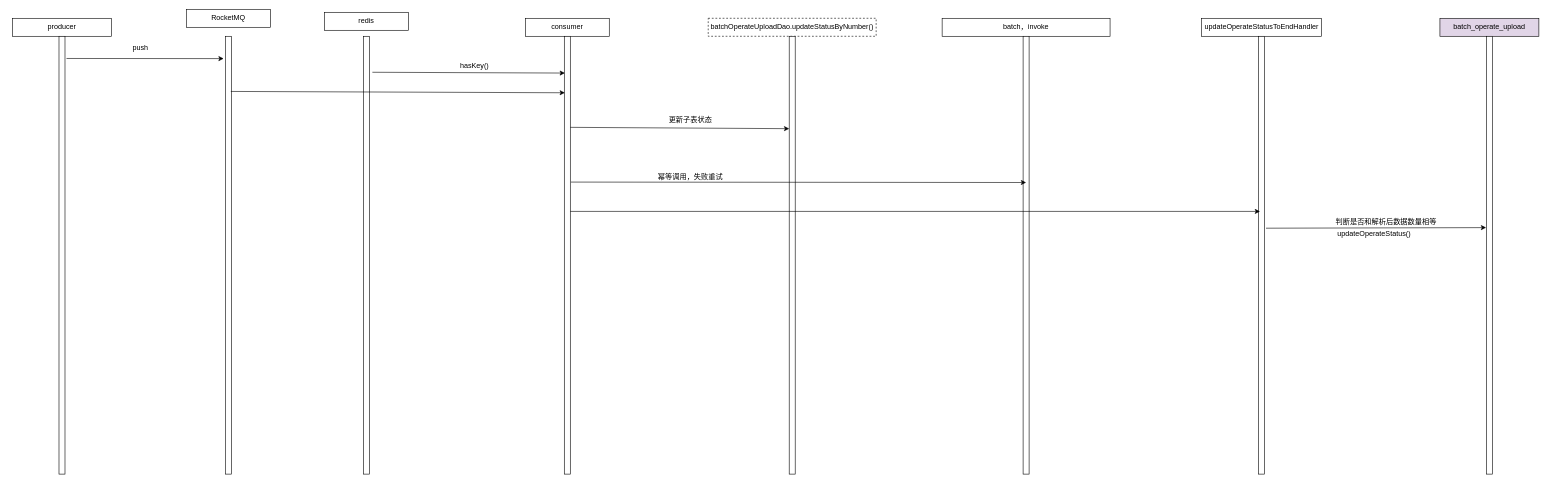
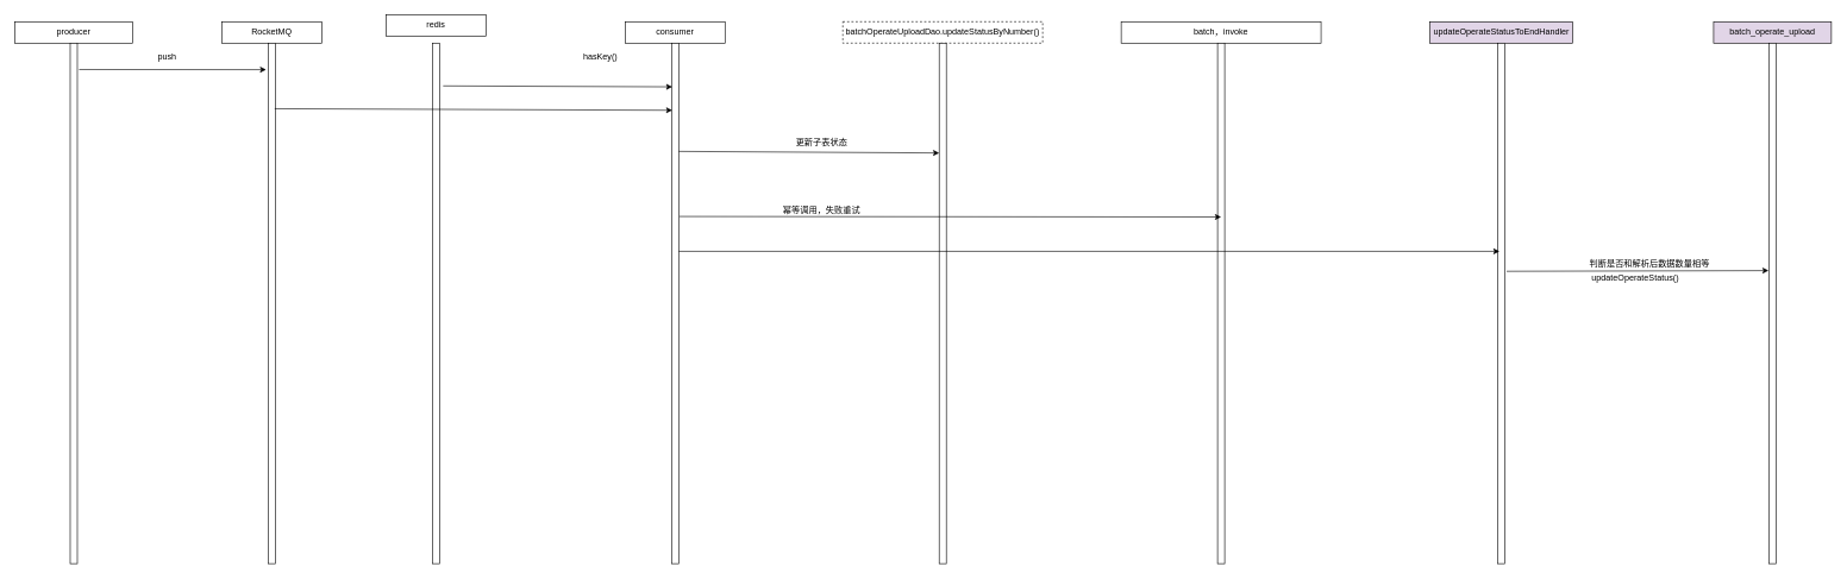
  <mxCell id="0" />
  <mxCell id="1" parent="0" />
- <mxCell id="2" value="RocketMQ" style="rounded=0;whiteSpace=wrap;html=1;" vertex="1" parent="1"><mxGeometry x="310" y="15" width="140" height="30" as="geometry" /></mxCell>
+ <mxCell id="2" value="RocketMQ" style="rounded=0;whiteSpace=wrap;html=1;" vertex="1" parent="1"><mxGeometry x="310" y="30" width="140" height="30" as="geometry" /></mxCell>
  <mxCell id="3" value="" style="rounded=0;whiteSpace=wrap;html=1;" vertex="1" parent="1"><mxGeometry x="375" y="60" width="10" height="730" as="geometry" /></mxCell>
  <mxCell id="4" value="redis" style="rounded=0;whiteSpace=wrap;html=1;" vertex="1" parent="1"><mxGeometry x="540" y="20" width="140" height="30" as="geometry" /></mxCell>
  <mxCell id="5" value="" style="rounded=0;whiteSpace=wrap;html=1;" vertex="1" parent="1"><mxGeometry x="605" y="60" width="10" height="730" as="geometry" /></mxCell>
  <mxCell id="6" value="consumer" style="rounded=0;whiteSpace=wrap;html=1;" vertex="1" parent="1"><mxGeometry x="875" y="30" width="140" height="30" as="geometry" /></mxCell>
  <mxCell id="7" value="" style="rounded=0;whiteSpace=wrap;html=1;" vertex="1" parent="1"><mxGeometry x="940" y="60" width="10" height="730" as="geometry" /></mxCell>
  <mxCell id="8" value="" style="endArrow=classic;html=1;entryX=-0.3;entryY=0.051;entryDx=0;entryDy=0;entryPerimeter=0;" edge="1" parent="1" target="3"><mxGeometry width="50" height="50" relative="1" as="geometry"><mxPoint x="110" y="97" as="sourcePoint" /><mxPoint x="349" y="97.23" as="targetPoint" /></mxGeometry></mxCell>
  <mxCell id="9" value="push" style="text;html=1;align=center;verticalAlign=middle;resizable=0;points=[];autosize=1;" vertex="1" parent="1"><mxGeometry x="213" y="70" width="40" height="20" as="geometry" /></mxCell>
  <mxCell id="10" value="" style="endArrow=classic;html=1;exitX=0.8;exitY=0.052;exitDx=0;exitDy=0;exitPerimeter=0;entryX=0.1;entryY=0.129;entryDx=0;entryDy=0;entryPerimeter=0;" edge="1" parent="1" target="7"><mxGeometry width="50" height="50" relative="1" as="geometry"><mxPoint x="384" y="151.96" as="sourcePoint" /><mxPoint x="607" y="151.23" as="targetPoint" /></mxGeometry></mxCell>
  <mxCell id="11" value="producer" style="rounded=0;whiteSpace=wrap;html=1;" vertex="1" parent="1"><mxGeometry x="20" y="30" width="165" height="30" as="geometry" /></mxCell>
  <mxCell id="12" value="" style="rounded=0;whiteSpace=wrap;html=1;" vertex="1" parent="1"><mxGeometry x="97.5" y="60" width="10" height="730" as="geometry" /></mxCell>
  <mxCell id="13" value="batchOperateUploadDao.updateStatusByNumber()" style="rounded=0;whiteSpace=wrap;html=1;dashed=1;" vertex="1" parent="1"><mxGeometry x="1180" y="30" width="280" height="30" as="geometry" /></mxCell>
  <mxCell id="14" value="" style="rounded=0;whiteSpace=wrap;html=1;" vertex="1" parent="1"><mxGeometry x="1315" y="60" width="10" height="730" as="geometry" /></mxCell>
  <mxCell id="15" value="" style="endArrow=classic;html=1;entryX=0.1;entryY=0.084;entryDx=0;entryDy=0;entryPerimeter=0;" edge="1" parent="1" target="7"><mxGeometry width="50" height="50" relative="1" as="geometry"><mxPoint x="620" y="120" as="sourcePoint" /><mxPoint x="930" y="120" as="targetPoint" /></mxGeometry></mxCell>
- <mxCell id="16" value="hasKey()" style="text;html=1;align=center;verticalAlign=middle;resizable=0;points=[];autosize=1;" vertex="1" parent="1"><mxGeometry x="760" y="100" width="60" height="20" as="geometry" /></mxCell>
+ <mxCell id="16" value="hasKey()" style="text;html=1;align=center;verticalAlign=middle;resizable=0;points=[];autosize=1;" vertex="1" parent="1"><mxGeometry x="810" y="70" width="60" height="20" as="geometry" /></mxCell>
  <mxCell id="17" value="" style="endArrow=classic;html=1;exitX=1;exitY=0.208;exitDx=0;exitDy=0;exitPerimeter=0;entryX=0;entryY=0.211;entryDx=0;entryDy=0;entryPerimeter=0;" edge="1" parent="1" source="7" target="14"><mxGeometry width="50" height="50" relative="1" as="geometry"><mxPoint x="920" y="290" as="sourcePoint" /><mxPoint x="970" y="240" as="targetPoint" /></mxGeometry></mxCell>
  <mxCell id="18" value="更新子表状态" style="text;html=1;align=center;verticalAlign=middle;resizable=0;points=[];autosize=1;" vertex="1" parent="1"><mxGeometry x="1105" y="190" width="90" height="20" as="geometry" /></mxCell>
  <mxCell id="19" value="batch，invoke" style="rounded=0;whiteSpace=wrap;html=1;" vertex="1" parent="1"><mxGeometry x="1570" y="30" width="280" height="30" as="geometry" /></mxCell>
  <mxCell id="20" value="" style="rounded=0;whiteSpace=wrap;html=1;" vertex="1" parent="1"><mxGeometry x="1705" y="60" width="10" height="730" as="geometry" /></mxCell>
  <mxCell id="21" value="" style="endArrow=classic;html=1;exitX=1.1;exitY=0.333;exitDx=0;exitDy=0;exitPerimeter=0;entryX=0.5;entryY=0.334;entryDx=0;entryDy=0;entryPerimeter=0;" edge="1" parent="1" source="7" target="20"><mxGeometry width="50" height="50" relative="1" as="geometry"><mxPoint x="1360" y="470" as="sourcePoint" /><mxPoint x="1410" y="420" as="targetPoint" /></mxGeometry></mxCell>
  <mxCell id="22" value="幂等调用，失败重试" style="text;html=1;align=center;verticalAlign=middle;resizable=0;points=[];autosize=1;" vertex="1" parent="1"><mxGeometry x="1090" y="284" width="120" height="20" as="geometry" /></mxCell>
- <mxCell id="23" value="updateOperateStatusToEndHandler" style="rounded=0;whiteSpace=wrap;html=1;" vertex="1" parent="1"><mxGeometry x="2002.5" y="30" width="200" height="30" as="geometry" /></mxCell>
+ <mxCell id="23" value="updateOperateStatusToEndHandler" style="rounded=0;whiteSpace=wrap;html=1;fillColor=#e1d5e7;" vertex="1" parent="1"><mxGeometry x="2002.5" y="30" width="200" height="30" as="geometry" /></mxCell>
  <mxCell id="24" value="" style="rounded=0;whiteSpace=wrap;html=1;" vertex="1" parent="1"><mxGeometry x="2097.5" y="60" width="10" height="730" as="geometry" /></mxCell>
  <mxCell id="25" value="batch_operate_upload" style="rounded=0;whiteSpace=wrap;html=1;fillColor=#e1d5e7;" vertex="1" parent="1"><mxGeometry x="2400" y="30" width="165" height="30" as="geometry" /></mxCell>
  <mxCell id="26" value="" style="rounded=0;whiteSpace=wrap;html=1;" vertex="1" parent="1"><mxGeometry x="2477.5" y="60" width="10" height="730" as="geometry" /></mxCell>
  <mxCell id="27" value="" style="endArrow=classic;html=1;exitX=1;exitY=0.4;exitDx=0;exitDy=0;exitPerimeter=0;entryX=0.25;entryY=0.4;entryDx=0;entryDy=0;entryPerimeter=0;" edge="1" parent="1" source="7" target="24"><mxGeometry width="50" height="50" relative="1" as="geometry"><mxPoint x="1070" y="420" as="sourcePoint" /><mxPoint x="1120" y="370" as="targetPoint" /></mxGeometry></mxCell>
  <mxCell id="28" value="" style="endArrow=classic;html=1;entryX=-0.05;entryY=0.437;entryDx=0;entryDy=0;entryPerimeter=0;" edge="1" parent="1" target="26"><mxGeometry width="50" height="50" relative="1" as="geometry"><mxPoint x="2110" y="380" as="sourcePoint" /><mxPoint x="2210" y="350" as="targetPoint" /></mxGeometry></mxCell>
  <mxCell id="29" value="判断是否和解析后数据数量相等" style="text;html=1;align=center;verticalAlign=middle;resizable=0;points=[];autosize=1;" vertex="1" parent="1"><mxGeometry x="2220" y="360" width="180" height="20" as="geometry" /></mxCell>
  <mxCell id="30" value="updateOperateStatus()" style="text;html=1;align=center;verticalAlign=middle;resizable=0;points=[];autosize=1;" vertex="1" parent="1"><mxGeometry x="2220" y="380" width="140" height="20" as="geometry" /></mxCell>
